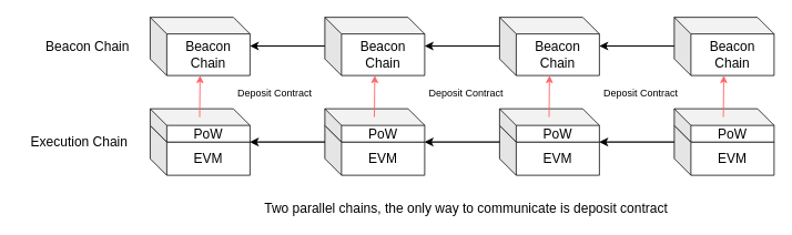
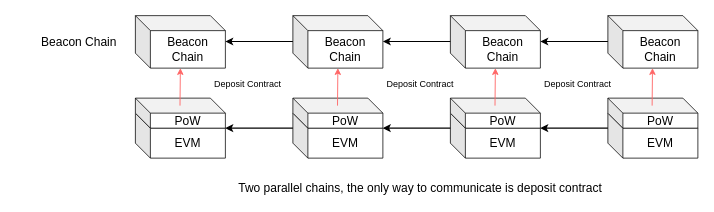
  <mxCell id="0" />
  <mxCell id="1" parent="0" />
  <mxCell id="2" value="&lt;font style=&quot;font-size: 16px&quot;&gt;EVM&lt;/font&gt;" style="shape=cube;whiteSpace=wrap;html=1;boundedLbl=1;backgroundOutline=1;darkOpacity=0.05;darkOpacity2=0.1;" parent="1" vertex="1"><mxGeometry x="180" y="150" width="120" height="60" as="geometry" /></mxCell>
  <mxCell id="3" value="&lt;font style=&quot;font-size: 16px&quot;&gt;PoW&lt;/font&gt;" style="shape=cube;whiteSpace=wrap;html=1;boundedLbl=1;backgroundOutline=1;darkOpacity=0.05;darkOpacity2=0.1;" parent="1" vertex="1"><mxGeometry x="180" y="130" width="120" height="40" as="geometry" /></mxCell>
  <mxCell id="4" value="&lt;font style=&quot;font-size: 16px&quot;&gt;EVM&lt;/font&gt;" style="shape=cube;whiteSpace=wrap;html=1;boundedLbl=1;backgroundOutline=1;darkOpacity=0.05;darkOpacity2=0.1;" parent="1" vertex="1"><mxGeometry x="390" y="150" width="120" height="60" as="geometry" /></mxCell>
  <mxCell id="5" value="&lt;font style=&quot;font-size: 16px&quot;&gt;PoW&lt;/font&gt;" style="shape=cube;whiteSpace=wrap;html=1;boundedLbl=1;backgroundOutline=1;darkOpacity=0.05;darkOpacity2=0.1;" parent="1" vertex="1"><mxGeometry x="390" y="130" width="120" height="40" as="geometry" /></mxCell>
  <mxCell id="6" value="&lt;font style=&quot;font-size: 16px&quot;&gt;EVM&lt;/font&gt;" style="shape=cube;whiteSpace=wrap;html=1;boundedLbl=1;backgroundOutline=1;darkOpacity=0.05;darkOpacity2=0.1;" parent="1" vertex="1"><mxGeometry x="600" y="150" width="120" height="60" as="geometry" /></mxCell>
  <mxCell id="7" value="&lt;font style=&quot;font-size: 16px&quot;&gt;PoW&lt;/font&gt;" style="shape=cube;whiteSpace=wrap;html=1;boundedLbl=1;backgroundOutline=1;darkOpacity=0.05;darkOpacity2=0.1;" parent="1" vertex="1"><mxGeometry x="600" y="130" width="120" height="40" as="geometry" /></mxCell>
  <mxCell id="8" value="&lt;font style=&quot;font-size: 16px&quot;&gt;EVM&lt;/font&gt;" style="shape=cube;whiteSpace=wrap;html=1;boundedLbl=1;backgroundOutline=1;darkOpacity=0.05;darkOpacity2=0.1;" parent="1" vertex="1"><mxGeometry x="810" y="150" width="120" height="60" as="geometry" /></mxCell>
  <mxCell id="9" value="&lt;font style=&quot;font-size: 16px&quot;&gt;PoW&lt;/font&gt;" style="shape=cube;whiteSpace=wrap;html=1;boundedLbl=1;backgroundOutline=1;darkOpacity=0.05;darkOpacity2=0.1;" parent="1" vertex="1"><mxGeometry x="810" y="130" width="120" height="40" as="geometry" /></mxCell>
- <mxCell id="10" value="&lt;span style=&quot;font-size: 16px; user-select: auto;&quot;&gt;Execution Chain&lt;/span&gt;" style="text;html=1;strokeColor=none;fillColor=none;align=center;verticalAlign=middle;whiteSpace=wrap;rounded=0;fontSize=12;" parent="1" vertex="1"><mxGeometry y="155" width="150" height="30" as="geometry" x="20" /></mxCell>
  <mxCell id="11" value="&lt;span style=&quot;font-size: 16px;&quot;&gt;Beacon Chain&lt;/span&gt;" style="shape=cube;whiteSpace=wrap;html=1;boundedLbl=1;backgroundOutline=1;darkOpacity=0.05;darkOpacity2=0.1;" parent="1" vertex="1"><mxGeometry x="180" y="20" width="120" height="70" as="geometry" /></mxCell>
  <mxCell id="12" value="&lt;span style=&quot;font-size: 16px;&quot;&gt;Beacon Chain&lt;/span&gt;" style="shape=cube;whiteSpace=wrap;html=1;boundedLbl=1;backgroundOutline=1;darkOpacity=0.05;darkOpacity2=0.1;" parent="1" vertex="1"><mxGeometry x="390" y="20" width="120" height="70" as="geometry" /></mxCell>
  <mxCell id="13" value="&lt;span style=&quot;font-size: 16px;&quot;&gt;Beacon Chain&lt;/span&gt;" style="shape=cube;whiteSpace=wrap;html=1;boundedLbl=1;backgroundOutline=1;darkOpacity=0.05;darkOpacity2=0.1;" parent="1" vertex="1"><mxGeometry x="600" y="20" width="120" height="70" as="geometry" /></mxCell>
  <mxCell id="14" value="&lt;span style=&quot;font-size: 16px;&quot;&gt;Beacon Chain&lt;/span&gt;" style="shape=cube;whiteSpace=wrap;html=1;boundedLbl=1;backgroundOutline=1;darkOpacity=0.05;darkOpacity2=0.1;" parent="1" vertex="1"><mxGeometry x="810" y="20" width="120" height="70" as="geometry" /></mxCell>
  <mxCell id="15" value="" style="endArrow=classic;html=1;rounded=0;strokeWidth=1.5;fontSize=16;exitX=0;exitY=0;exitDx=0;exitDy=20;exitPerimeter=0;" parent="1" source="4" edge="1"><mxGeometry width="50" height="50" relative="1" as="geometry"><mxPoint x="370" y="169.5" as="sourcePoint" /><mxPoint x="300" y="170" as="targetPoint" /></mxGeometry></mxCell>
  <mxCell id="16" value="" style="endArrow=classic;html=1;rounded=0;strokeWidth=1.5;fontSize=16;exitX=0;exitY=0;exitDx=0;exitDy=20;exitPerimeter=0;" parent="1" edge="1"><mxGeometry width="50" height="50" relative="1" as="geometry"><mxPoint x="600" y="170" as="sourcePoint" /><mxPoint x="510" y="170" as="targetPoint" /></mxGeometry></mxCell>
  <mxCell id="17" value="" style="endArrow=classic;html=1;rounded=0;strokeWidth=1.5;fontSize=16;exitX=0;exitY=0;exitDx=0;exitDy=20;exitPerimeter=0;" parent="1" edge="1"><mxGeometry width="50" height="50" relative="1" as="geometry"><mxPoint x="810" y="170" as="sourcePoint" /><mxPoint x="720" y="170" as="targetPoint" /></mxGeometry></mxCell>
  <mxCell id="18" value="" style="endArrow=classic;html=1;rounded=0;strokeWidth=1.5;fontSize=16;exitX=0;exitY=0;exitDx=0;exitDy=20;exitPerimeter=0;" parent="1" edge="1"><mxGeometry width="50" height="50" relative="1" as="geometry"><mxPoint x="390" y="54.5" as="sourcePoint" /><mxPoint x="300" y="54.5" as="targetPoint" /></mxGeometry></mxCell>
  <mxCell id="19" value="" style="endArrow=classic;html=1;rounded=0;strokeWidth=1.5;fontSize=16;exitX=0;exitY=0;exitDx=0;exitDy=20;exitPerimeter=0;" parent="1" edge="1"><mxGeometry width="50" height="50" relative="1" as="geometry"><mxPoint x="600" y="54.5" as="sourcePoint" /><mxPoint x="510" y="54.5" as="targetPoint" /></mxGeometry></mxCell>
  <mxCell id="20" value="" style="endArrow=classic;html=1;rounded=0;strokeWidth=1.5;fontSize=16;exitX=0;exitY=0;exitDx=0;exitDy=20;exitPerimeter=0;" parent="1" edge="1"><mxGeometry width="50" height="50" relative="1" as="geometry"><mxPoint x="810" y="54.5" as="sourcePoint" /><mxPoint x="720" y="54.5" as="targetPoint" /></mxGeometry></mxCell>
  <mxCell id="21" value="&lt;span style=&quot;font-size: 16px;&quot;&gt;Beacon Chain&lt;/span&gt;" style="text;html=1;strokeColor=none;fillColor=none;align=center;verticalAlign=middle;whiteSpace=wrap;rounded=0;fontSize=12;" parent="1" vertex="1"><mxGeometry x="30" y="40" width="150" height="30" as="geometry" /></mxCell>
  <mxCell id="22" value="" style="endArrow=classic;html=1;rounded=0;strokeColor=#FF6666;strokeWidth=1.2;" parent="1" edge="1"><mxGeometry width="50" height="50" relative="1" as="geometry"><mxPoint x="239.5" y="140" as="sourcePoint" /><mxPoint x="240" y="90" as="targetPoint" /></mxGeometry></mxCell>
  <mxCell id="23" value="" style="endArrow=classic;html=1;rounded=0;strokeColor=#FF6666;strokeWidth=1.2;" parent="1" edge="1"><mxGeometry width="50" height="50" relative="1" as="geometry"><mxPoint x="449.5" y="140" as="sourcePoint" /><mxPoint x="450" y="90" as="targetPoint" /></mxGeometry></mxCell>
  <mxCell id="24" value="" style="endArrow=classic;html=1;rounded=0;strokeColor=#FF6666;strokeWidth=1.2;" parent="1" edge="1"><mxGeometry width="50" height="50" relative="1" as="geometry"><mxPoint x="659.5" y="140" as="sourcePoint" /><mxPoint x="660" y="90" as="targetPoint" /></mxGeometry></mxCell>
  <mxCell id="25" value="" style="endArrow=classic;html=1;rounded=0;strokeColor=#FF6666;strokeWidth=1.2;" parent="1" edge="1"><mxGeometry width="50" height="50" relative="1" as="geometry"><mxPoint x="869" y="140" as="sourcePoint" /><mxPoint x="869.5" y="90" as="targetPoint" /></mxGeometry></mxCell>
  <mxCell id="26" value="&lt;font style=&quot;font-size: 12px;&quot;&gt;Deposit Contract&lt;/font&gt;" style="text;html=1;strokeColor=none;fillColor=none;align=center;verticalAlign=middle;whiteSpace=wrap;rounded=0;fontSize=16;" parent="1" vertex="1"><mxGeometry x="280" y="100" width="100" height="20" as="geometry" /></mxCell>
  <mxCell id="27" value="&lt;font style=&quot;font-size: 12px;&quot;&gt;Deposit Contract&lt;/font&gt;" style="text;html=1;strokeColor=none;fillColor=none;align=center;verticalAlign=middle;whiteSpace=wrap;rounded=0;fontSize=16;" parent="1" vertex="1"><mxGeometry x="510" y="100" width="100" height="20" as="geometry" /></mxCell>
  <mxCell id="28" value="&lt;font style=&quot;font-size: 12px;&quot;&gt;Deposit Contract&lt;/font&gt;" style="text;html=1;strokeColor=none;fillColor=none;align=center;verticalAlign=middle;whiteSpace=wrap;rounded=0;fontSize=16;" parent="1" vertex="1"><mxGeometry x="720" y="100" width="100" height="20" as="geometry" /></mxCell>
  <mxCell id="29" value="Two parallel chains, the only way to communicate is deposit contract" style="text;html=1;strokeColor=none;fillColor=none;align=center;verticalAlign=middle;whiteSpace=wrap;rounded=0;fontSize=16;" parent="1" vertex="1"><mxGeometry x="315" y="240" width="490" height="20" as="geometry" /></mxCell>
